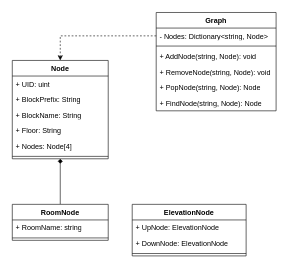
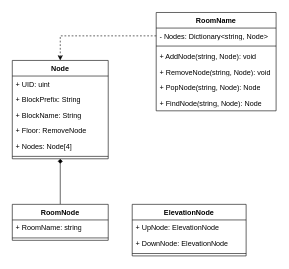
  <mxCell id="0" />
  <mxCell id="1" parent="0" />
  <mxCell id="2" style="edgeStyle=orthogonalEdgeStyle;rounded=0;orthogonalLoop=1;jettySize=auto;html=1;exitX=0.5;exitY=0;exitDx=0;exitDy=0;endArrow=diamond;" edge="1" parent="1" source="17" target="3"><mxGeometry relative="1" as="geometry" /></mxCell>
  <mxCell id="3" value="Node" style="swimlane;fontStyle=1;align=center;verticalAlign=top;childLayout=stackLayout;horizontal=1;startSize=26;horizontalStack=0;resizeParent=1;resizeParentMax=0;resizeLast=0;collapsible=1;marginBottom=0;whiteSpace=wrap;html=1;" vertex="1" parent="1"><mxGeometry x="20" y="100" width="160" height="164" as="geometry" /></mxCell>
  <mxCell id="4" value="+ UID: uint" style="text;strokeColor=none;fillColor=none;align=left;verticalAlign=top;spacingLeft=4;spacingRight=4;overflow=hidden;rotatable=0;points=[[0,0.5],[1,0.5]];portConstraint=eastwest;whiteSpace=wrap;html=1;" vertex="1" parent="3"><mxGeometry y="26" width="160" height="26" as="geometry" /></mxCell>
  <mxCell id="5" value="+ BlockPrefix: String" style="text;strokeColor=none;fillColor=none;align=left;verticalAlign=top;spacingLeft=4;spacingRight=4;overflow=hidden;rotatable=0;points=[[0,0.5],[1,0.5]];portConstraint=eastwest;whiteSpace=wrap;html=1;" vertex="1" parent="3"><mxGeometry y="52" width="160" height="26" as="geometry" /></mxCell>
  <mxCell id="6" value="+ BlockName: String" style="text;strokeColor=none;fillColor=none;align=left;verticalAlign=top;spacingLeft=4;spacingRight=4;overflow=hidden;rotatable=0;points=[[0,0.5],[1,0.5]];portConstraint=eastwest;whiteSpace=wrap;html=1;" vertex="1" parent="3"><mxGeometry y="78" width="160" height="26" as="geometry" /></mxCell>
- <mxCell id="7" value="+ Floor: String" style="text;strokeColor=none;fillColor=none;align=left;verticalAlign=top;spacingLeft=4;spacingRight=4;overflow=hidden;rotatable=0;points=[[0,0.5],[1,0.5]];portConstraint=eastwest;whiteSpace=wrap;html=1;" vertex="1" parent="3"><mxGeometry y="104" width="160" height="26" as="geometry" /></mxCell>
+ <mxCell id="7" value="+ Floor: RemoveNode" style="text;strokeColor=none;fillColor=none;align=left;verticalAlign=top;spacingLeft=4;spacingRight=4;overflow=hidden;rotatable=0;points=[[0,0.5],[1,0.5]];portConstraint=eastwest;whiteSpace=wrap;html=1;" vertex="1" parent="3"><mxGeometry y="104" width="160" height="26" as="geometry" /></mxCell>
  <mxCell id="8" value="+ Nodes: Node[4]" style="text;strokeColor=none;fillColor=none;align=left;verticalAlign=top;spacingLeft=4;spacingRight=4;overflow=hidden;rotatable=0;points=[[0,0.5],[1,0.5]];portConstraint=eastwest;whiteSpace=wrap;html=1;" vertex="1" parent="3"><mxGeometry y="130" width="160" height="26" as="geometry" /></mxCell>
  <mxCell id="9" value="" style="line;strokeWidth=1;fillColor=none;align=left;verticalAlign=middle;spacingTop=-1;spacingLeft=3;spacingRight=3;rotatable=0;labelPosition=right;points=[];portConstraint=eastwest;strokeColor=inherit;" vertex="1" parent="3"><mxGeometry y="156" width="160" height="8" as="geometry" /></mxCell>
- <mxCell id="10" value="Graph" style="swimlane;fontStyle=1;align=center;verticalAlign=top;childLayout=stackLayout;horizontal=1;startSize=26;horizontalStack=0;resizeParent=1;resizeParentMax=0;resizeLast=0;collapsible=1;marginBottom=0;whiteSpace=wrap;html=1;" vertex="1" parent="1"><mxGeometry x="260" y="20" width="200" height="164" as="geometry" /></mxCell>
+ <mxCell id="10" value="RoomName" style="swimlane;fontStyle=1;align=center;verticalAlign=top;childLayout=stackLayout;horizontal=1;startSize=26;horizontalStack=0;resizeParent=1;resizeParentMax=0;resizeLast=0;collapsible=1;marginBottom=0;whiteSpace=wrap;html=1;" vertex="1" parent="1"><mxGeometry x="260" y="20" width="200" height="164" as="geometry" /></mxCell>
  <mxCell id="11" value="- Nodes: Dictionary&amp;lt;string, Node&amp;gt;" style="text;strokeColor=none;fillColor=none;align=left;verticalAlign=top;spacingLeft=4;spacingRight=4;overflow=hidden;rotatable=0;points=[[0,0.5],[1,0.5]];portConstraint=eastwest;whiteSpace=wrap;html=1;" vertex="1" parent="10"><mxGeometry y="26" width="200" height="26" as="geometry" /></mxCell>
  <mxCell id="12" value="" style="line;strokeWidth=1;fillColor=none;align=left;verticalAlign=middle;spacingTop=-1;spacingLeft=3;spacingRight=3;rotatable=0;labelPosition=right;points=[];portConstraint=eastwest;strokeColor=inherit;" vertex="1" parent="10"><mxGeometry y="52" width="200" height="8" as="geometry" /></mxCell>
  <mxCell id="13" value="+ AddNode(string, Node): void" style="text;strokeColor=none;fillColor=none;align=left;verticalAlign=top;spacingLeft=4;spacingRight=4;overflow=hidden;rotatable=0;points=[[0,0.5],[1,0.5]];portConstraint=eastwest;whiteSpace=wrap;html=1;" vertex="1" parent="10"><mxGeometry y="60" width="200" height="26" as="geometry" /></mxCell>
  <mxCell id="14" value="+ RemoveNode(string, Node): void" style="text;strokeColor=none;fillColor=none;align=left;verticalAlign=top;spacingLeft=4;spacingRight=4;overflow=hidden;rotatable=0;points=[[0,0.5],[1,0.5]];portConstraint=eastwest;whiteSpace=wrap;html=1;" vertex="1" parent="10"><mxGeometry y="86" width="200" height="26" as="geometry" /></mxCell>
  <mxCell id="15" value="+ PopNode(string, Node): Node" style="text;strokeColor=none;fillColor=none;align=left;verticalAlign=top;spacingLeft=4;spacingRight=4;overflow=hidden;rotatable=0;points=[[0,0.5],[1,0.5]];portConstraint=eastwest;whiteSpace=wrap;html=1;" vertex="1" parent="10"><mxGeometry y="112" width="200" height="26" as="geometry" /></mxCell>
  <mxCell id="16" value="+ FindNode(string, Node): Node" style="text;strokeColor=none;fillColor=none;align=left;verticalAlign=top;spacingLeft=4;spacingRight=4;overflow=hidden;rotatable=0;points=[[0,0.5],[1,0.5]];portConstraint=eastwest;whiteSpace=wrap;html=1;" vertex="1" parent="10"><mxGeometry y="138" width="200" height="26" as="geometry" /></mxCell>
  <mxCell id="17" value="RoomNode" style="swimlane;fontStyle=1;align=center;verticalAlign=top;childLayout=stackLayout;horizontal=1;startSize=26;horizontalStack=0;resizeParent=1;resizeParentMax=0;resizeLast=0;collapsible=1;marginBottom=0;whiteSpace=wrap;html=1;" vertex="1" parent="1"><mxGeometry x="20" y="340" width="160" height="60" as="geometry" /></mxCell>
  <mxCell id="18" value="+ RoomName: string" style="text;strokeColor=none;fillColor=none;align=left;verticalAlign=top;spacingLeft=4;spacingRight=4;overflow=hidden;rotatable=0;points=[[0,0.5],[1,0.5]];portConstraint=eastwest;whiteSpace=wrap;html=1;" vertex="1" parent="17"><mxGeometry y="26" width="160" height="26" as="geometry" /></mxCell>
  <mxCell id="19" value="" style="line;strokeWidth=1;fillColor=none;align=left;verticalAlign=middle;spacingTop=-1;spacingLeft=3;spacingRight=3;rotatable=0;labelPosition=right;points=[];portConstraint=eastwest;strokeColor=inherit;" vertex="1" parent="17"><mxGeometry y="52" width="160" height="8" as="geometry" /></mxCell>
  <mxCell id="20" value="ElevationNode" style="swimlane;fontStyle=1;align=center;verticalAlign=top;childLayout=stackLayout;horizontal=1;startSize=26;horizontalStack=0;resizeParent=1;resizeParentMax=0;resizeLast=0;collapsible=1;marginBottom=0;whiteSpace=wrap;html=1;" vertex="1" parent="1"><mxGeometry x="220" y="340" width="190" height="86" as="geometry" /></mxCell>
  <mxCell id="21" value="+ UpNode: ElevationNode" style="text;strokeColor=none;fillColor=none;align=left;verticalAlign=top;spacingLeft=4;spacingRight=4;overflow=hidden;rotatable=0;points=[[0,0.5],[1,0.5]];portConstraint=eastwest;whiteSpace=wrap;html=1;" vertex="1" parent="20"><mxGeometry y="26" width="190" height="26" as="geometry" /></mxCell>
  <mxCell id="22" value="+ DownNode: ElevationNode" style="text;strokeColor=none;fillColor=none;align=left;verticalAlign=top;spacingLeft=4;spacingRight=4;overflow=hidden;rotatable=0;points=[[0,0.5],[1,0.5]];portConstraint=eastwest;whiteSpace=wrap;html=1;" vertex="1" parent="20"><mxGeometry y="52" width="190" height="26" as="geometry" /></mxCell>
  <mxCell id="23" value="" style="line;strokeWidth=1;fillColor=none;align=left;verticalAlign=middle;spacingTop=-1;spacingLeft=3;spacingRight=3;rotatable=0;labelPosition=right;points=[];portConstraint=eastwest;strokeColor=inherit;" vertex="1" parent="20"><mxGeometry y="78" width="190" height="8" as="geometry" /></mxCell>
  <mxCell id="24" style="edgeStyle=orthogonalEdgeStyle;rounded=0;orthogonalLoop=1;jettySize=auto;html=1;entryX=0.5;entryY=0;entryDx=0;entryDy=0;dashed=1;" edge="1" parent="1" source="11" target="3"><mxGeometry relative="1" as="geometry" /></mxCell>
